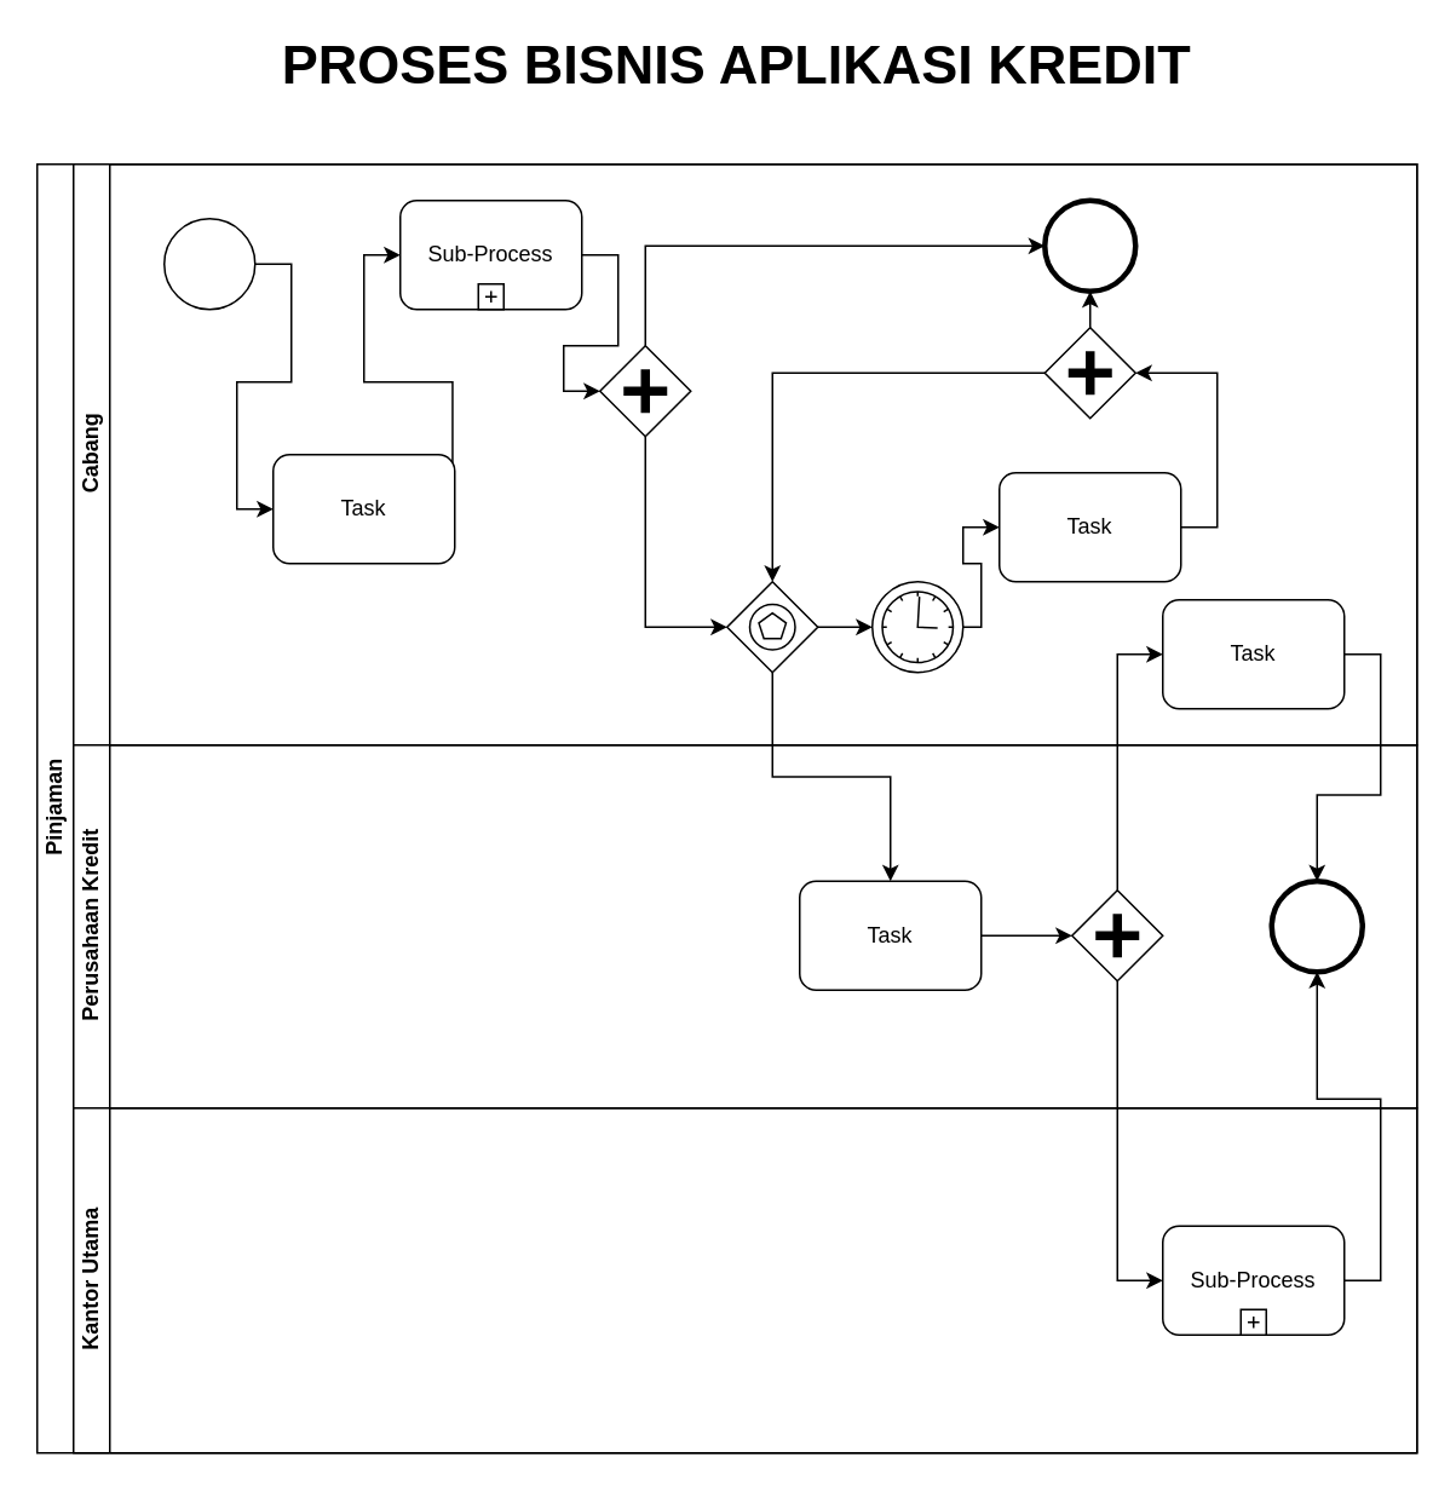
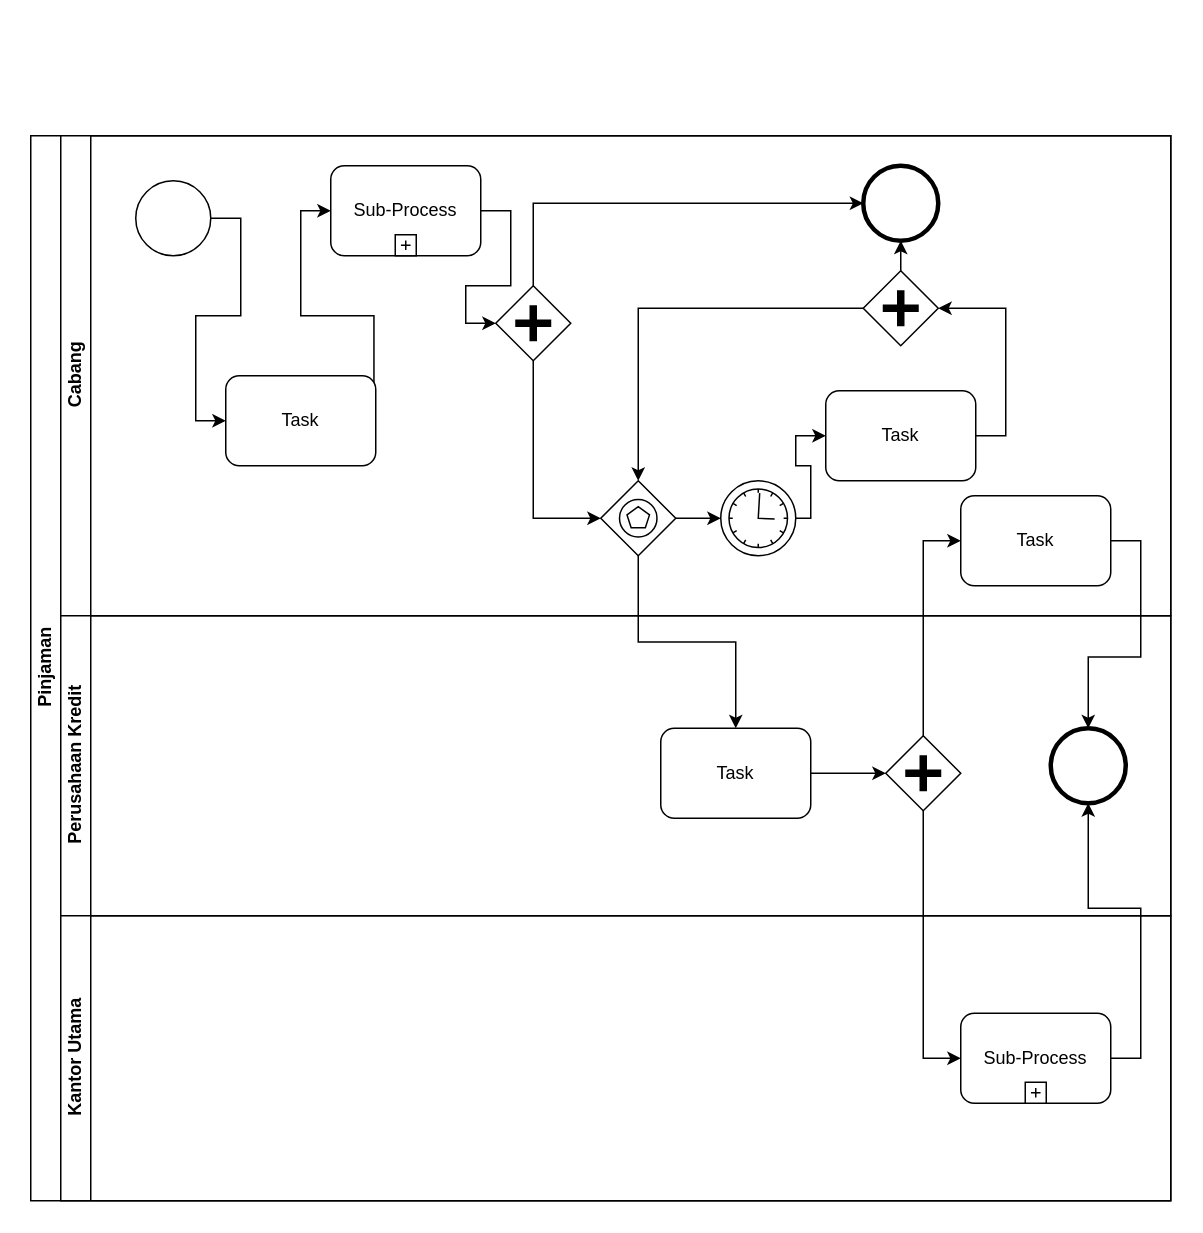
  <mxCell id="0" />
  <mxCell id="1" parent="0" />
- <mxCell id="2" value="&lt;font style=&quot;font-size: 30px&quot;&gt;&lt;b&gt;&lt;font style=&quot;font-size: 30px&quot;&gt;PROSES BISNIS APLIKASI KREDIT&lt;br&gt;&lt;/font&gt;&lt;/b&gt;&lt;/font&gt;" style="text;html=1;align=center;verticalAlign=middle;resizable=0;points=[];autosize=1;" vertex="1" parent="1"><mxGeometry x="100" y="20" width="610" height="30" as="geometry" /></mxCell>
  <mxCell id="3" value="Pinjaman" style="swimlane;html=1;childLayout=stackLayout;resizeParent=1;resizeParentMax=0;horizontal=0;startSize=20;horizontalStack=0;" vertex="1" parent="1"><mxGeometry x="20" y="90" width="760" height="710" as="geometry" /></mxCell>
  <mxCell id="4" value="Cabang" style="swimlane;html=1;startSize=20;horizontal=0;" vertex="1" parent="3"><mxGeometry x="20" width="740" height="320" as="geometry" /></mxCell>
  <mxCell id="5" style="edgeStyle=orthogonalEdgeStyle;rounded=0;orthogonalLoop=1;jettySize=auto;html=1;entryX=0;entryY=0.5;entryDx=0;entryDy=0;" edge="1" parent="4" source="7" target="18"><mxGeometry relative="1" as="geometry" /></mxCell>
  <mxCell id="6" value="" style="shape=mxgraph.bpmn.shape;html=1;verticalLabelPosition=bottom;labelBackgroundColor=#ffffff;verticalAlign=top;align=center;perimeter=ellipsePerimeter;outlineConnect=0;outline=end;symbol=general;" vertex="1" parent="4"><mxGeometry x="535" y="20" width="50" height="50" as="geometry" /></mxCell>
  <mxCell id="7" value="" style="shape=mxgraph.bpmn.shape;html=1;verticalLabelPosition=bottom;labelBackgroundColor=#ffffff;verticalAlign=top;align=center;perimeter=ellipsePerimeter;outlineConnect=0;outline=standard;symbol=general;" vertex="1" parent="4"><mxGeometry x="50" y="30" width="50" height="50" as="geometry" /></mxCell>
  <mxCell id="8" style="edgeStyle=orthogonalEdgeStyle;rounded=0;orthogonalLoop=1;jettySize=auto;html=1;entryX=0;entryY=0.5;entryDx=0;entryDy=0;" edge="1" parent="4" source="9" target="16"><mxGeometry relative="1" as="geometry" /></mxCell>
  <mxCell id="9" value="Sub-Process" style="html=1;whiteSpace=wrap;rounded=1;dropTarget=0;" vertex="1" parent="4"><mxGeometry x="180" y="20" width="100" height="60" as="geometry" /></mxCell>
  <mxCell id="10" value="" style="html=1;shape=plus;outlineConnect=0;" vertex="1" parent="9"><mxGeometry x="0.5" y="1" width="14" height="14" relative="1" as="geometry"><mxPoint x="-7" y="-14" as="offset" /></mxGeometry></mxCell>
  <mxCell id="11" style="edgeStyle=orthogonalEdgeStyle;rounded=0;orthogonalLoop=1;jettySize=auto;html=1;exitX=0.5;exitY=0;exitDx=0;exitDy=0;entryX=0;entryY=0.5;entryDx=0;entryDy=0;" edge="1" parent="4" source="16" target="6"><mxGeometry relative="1" as="geometry" /></mxCell>
  <mxCell id="12" style="edgeStyle=orthogonalEdgeStyle;rounded=0;orthogonalLoop=1;jettySize=auto;html=1;entryX=0;entryY=0.5;entryDx=0;entryDy=0;exitX=0.5;exitY=1;exitDx=0;exitDy=0;" edge="1" parent="4" source="16" target="24"><mxGeometry relative="1" as="geometry" /></mxCell>
  <mxCell id="13" style="edgeStyle=orthogonalEdgeStyle;rounded=0;orthogonalLoop=1;jettySize=auto;html=1;" edge="1" parent="4" source="15" target="6"><mxGeometry relative="1" as="geometry" /></mxCell>
  <mxCell id="14" style="edgeStyle=orthogonalEdgeStyle;rounded=0;orthogonalLoop=1;jettySize=auto;html=1;" edge="1" parent="4" source="15" target="24"><mxGeometry relative="1" as="geometry" /></mxCell>
  <mxCell id="15" value="" style="shape=mxgraph.bpmn.shape;html=1;verticalLabelPosition=bottom;labelBackgroundColor=#ffffff;verticalAlign=top;align=center;perimeter=rhombusPerimeter;background=gateway;outlineConnect=0;outline=none;symbol=parallelGw;" vertex="1" parent="4"><mxGeometry x="535" y="90" width="50" height="50" as="geometry" /></mxCell>
  <mxCell id="16" value="" style="shape=mxgraph.bpmn.shape;html=1;verticalLabelPosition=bottom;labelBackgroundColor=#ffffff;verticalAlign=top;align=center;perimeter=rhombusPerimeter;background=gateway;outlineConnect=0;outline=none;symbol=parallelGw;" vertex="1" parent="4"><mxGeometry x="290" y="100" width="50" height="50" as="geometry" /></mxCell>
  <mxCell id="17" style="edgeStyle=orthogonalEdgeStyle;rounded=0;orthogonalLoop=1;jettySize=auto;html=1;entryX=0;entryY=0.5;entryDx=0;entryDy=0;exitX=0.988;exitY=0.445;exitDx=0;exitDy=0;exitPerimeter=0;" edge="1" parent="4" source="18" target="9"><mxGeometry relative="1" as="geometry" /></mxCell>
  <mxCell id="18" value="Task" style="shape=ext;rounded=1;html=1;whiteSpace=wrap;" vertex="1" parent="4"><mxGeometry x="110" y="160" width="100" height="60" as="geometry" /></mxCell>
  <mxCell id="19" style="edgeStyle=orthogonalEdgeStyle;rounded=0;orthogonalLoop=1;jettySize=auto;html=1;entryX=1;entryY=0.5;entryDx=0;entryDy=0;exitX=1;exitY=0.5;exitDx=0;exitDy=0;" edge="1" parent="4" source="20" target="15"><mxGeometry relative="1" as="geometry" /></mxCell>
  <mxCell id="20" value="Task" style="shape=ext;rounded=1;html=1;whiteSpace=wrap;" vertex="1" parent="4"><mxGeometry x="510" y="170" width="100" height="60" as="geometry" /></mxCell>
  <mxCell id="21" style="edgeStyle=orthogonalEdgeStyle;rounded=0;orthogonalLoop=1;jettySize=auto;html=1;entryX=0;entryY=0.5;entryDx=0;entryDy=0;" edge="1" parent="4" source="22" target="20"><mxGeometry relative="1" as="geometry"><Array as="points"><mxPoint x="500" y="255" /><mxPoint x="500" y="220" /><mxPoint x="490" y="220" /><mxPoint x="490" y="200" /></Array></mxGeometry></mxCell>
  <mxCell id="22" value="" style="shape=mxgraph.bpmn.shape;html=1;verticalLabelPosition=bottom;labelBackgroundColor=#ffffff;verticalAlign=top;align=center;perimeter=ellipsePerimeter;outlineConnect=0;outline=eventInt;symbol=timer;" vertex="1" parent="4"><mxGeometry x="440" y="230" width="50" height="50" as="geometry" /></mxCell>
  <mxCell id="23" style="edgeStyle=orthogonalEdgeStyle;rounded=0;orthogonalLoop=1;jettySize=auto;html=1;" edge="1" parent="4" source="24" target="22"><mxGeometry relative="1" as="geometry" /></mxCell>
  <mxCell id="24" value="" style="shape=mxgraph.bpmn.shape;html=1;verticalLabelPosition=bottom;labelBackgroundColor=#ffffff;verticalAlign=top;align=center;perimeter=rhombusPerimeter;background=gateway;outlineConnect=0;outline=standard;symbol=multiple;" vertex="1" parent="4"><mxGeometry x="360" y="230" width="50" height="50" as="geometry" /></mxCell>
  <mxCell id="25" value="Task" style="shape=ext;rounded=1;html=1;whiteSpace=wrap;" vertex="1" parent="4"><mxGeometry x="600" y="240" width="100" height="60" as="geometry" /></mxCell>
  <mxCell id="26" value="Perusahaan Kredit" style="swimlane;html=1;startSize=20;horizontal=0;" vertex="1" parent="3"><mxGeometry x="20" y="320" width="740" height="200" as="geometry" /></mxCell>
  <mxCell id="27" value="" style="shape=mxgraph.bpmn.shape;html=1;verticalLabelPosition=bottom;labelBackgroundColor=#ffffff;verticalAlign=top;align=center;perimeter=ellipsePerimeter;outlineConnect=0;outline=end;symbol=general;" vertex="1" parent="26"><mxGeometry x="660" y="75" width="50" height="50" as="geometry" /></mxCell>
  <mxCell id="28" value="" style="shape=mxgraph.bpmn.shape;html=1;verticalLabelPosition=bottom;labelBackgroundColor=#ffffff;verticalAlign=top;align=center;perimeter=rhombusPerimeter;background=gateway;outlineConnect=0;outline=none;symbol=parallelGw;" vertex="1" parent="26"><mxGeometry x="550" y="80" width="50" height="50" as="geometry" /></mxCell>
  <mxCell id="29" style="edgeStyle=orthogonalEdgeStyle;rounded=0;orthogonalLoop=1;jettySize=auto;html=1;" edge="1" parent="26" source="30" target="28"><mxGeometry relative="1" as="geometry" /></mxCell>
  <mxCell id="30" value="Task" style="shape=ext;rounded=1;html=1;whiteSpace=wrap;" vertex="1" parent="26"><mxGeometry x="400" y="75" width="100" height="60" as="geometry" /></mxCell>
  <mxCell id="31" value="Kantor Utama" style="swimlane;html=1;startSize=20;horizontal=0;" vertex="1" parent="3"><mxGeometry x="20" y="520" width="740" height="190" as="geometry" /></mxCell>
  <mxCell id="32" value="Sub-Process" style="html=1;whiteSpace=wrap;rounded=1;dropTarget=0;" vertex="1" parent="31"><mxGeometry x="600" y="65" width="100" height="60" as="geometry" /></mxCell>
  <mxCell id="33" value="" style="html=1;shape=plus;outlineConnect=0;" vertex="1" parent="32"><mxGeometry x="0.5" y="1" width="14" height="14" relative="1" as="geometry"><mxPoint x="-7" y="-14" as="offset" /></mxGeometry></mxCell>
  <mxCell id="34" style="edgeStyle=orthogonalEdgeStyle;rounded=0;orthogonalLoop=1;jettySize=auto;html=1;" edge="1" parent="3" source="24" target="30"><mxGeometry relative="1" as="geometry" /></mxCell>
  <mxCell id="35" style="edgeStyle=orthogonalEdgeStyle;rounded=0;orthogonalLoop=1;jettySize=auto;html=1;entryX=0;entryY=0.5;entryDx=0;entryDy=0;exitX=0.5;exitY=0;exitDx=0;exitDy=0;" edge="1" parent="3" source="28" target="25"><mxGeometry relative="1" as="geometry"><Array as="points"><mxPoint x="595" y="270" /></Array></mxGeometry></mxCell>
  <mxCell id="36" style="edgeStyle=orthogonalEdgeStyle;rounded=0;orthogonalLoop=1;jettySize=auto;html=1;exitX=1;exitY=0.5;exitDx=0;exitDy=0;" edge="1" parent="3" source="25" target="27"><mxGeometry relative="1" as="geometry" /></mxCell>
  <mxCell id="37" style="edgeStyle=orthogonalEdgeStyle;rounded=0;orthogonalLoop=1;jettySize=auto;html=1;entryX=0;entryY=0.5;entryDx=0;entryDy=0;" edge="1" parent="3" source="28" target="32"><mxGeometry relative="1" as="geometry" /></mxCell>
  <mxCell id="38" style="edgeStyle=orthogonalEdgeStyle;rounded=0;orthogonalLoop=1;jettySize=auto;html=1;exitX=1;exitY=0.5;exitDx=0;exitDy=0;" edge="1" parent="3" source="32" target="27"><mxGeometry relative="1" as="geometry" /></mxCell>
